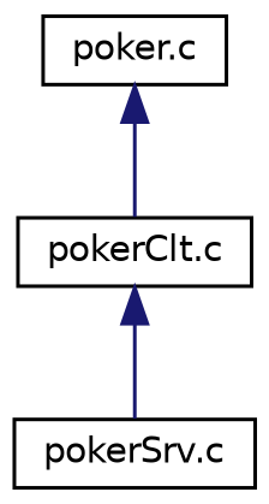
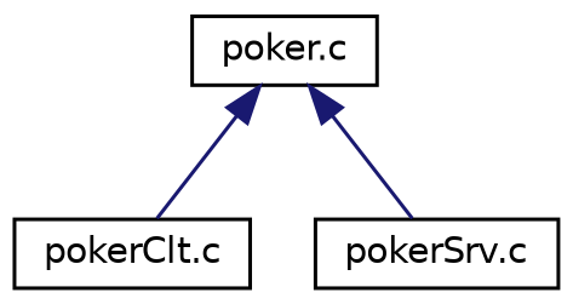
  digraph {
    node [color=black fillcolor=white fontname=Helvetica fontsize=10 shape=record style=filled]
    edge [color=midnightblue dir=back fontname=Helvetica fontsize=10 labelfontname=Helvetica labelfontsize=10 style=solid]
    n1 [height=0.2 label="poker.c" width=0.4]
    n2 [height=0.2 label="pokerClt.c" width=0.4]
    n3 [height=0.2 label="pokerSrv.c" width=0.4]
    n1 -> n2
-   n2 -> n3
+   n1 -> n3
  }
